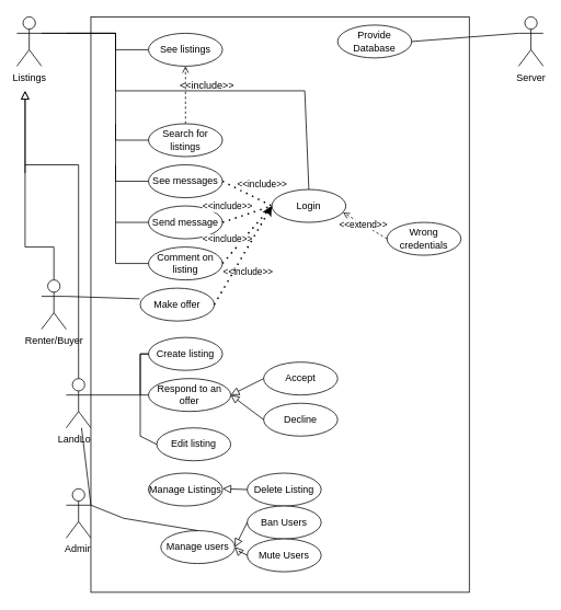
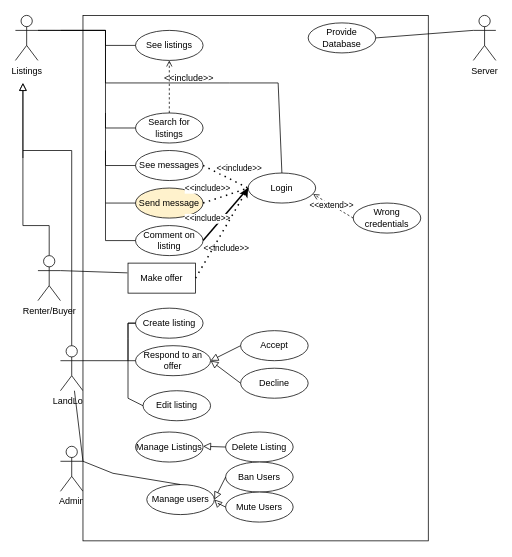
  <mxCell id="0" />
  <mxCell id="1" parent="0" />
  <mxCell id="2" value="Listings" style="shape=umlActor;verticalLabelPosition=bottom;verticalAlign=top;html=1;outlineConnect=0;" parent="1" vertex="1"><mxGeometry x="20" y="20" width="30" height="60" as="geometry" /></mxCell>
  <mxCell id="3" value="" style="endArrow=block;html=1;rounded=0;align=center;verticalAlign=bottom;endFill=0;labelBackgroundColor=none;endSize=8;exitX=0.5;exitY=0;exitDx=0;exitDy=0;exitPerimeter=0;" parent="1" source="12" edge="1"><mxGeometry relative="1" as="geometry"><mxPoint x="-20" y="210" as="sourcePoint" /><mxPoint x="30" y="110" as="targetPoint" /><Array as="points"><mxPoint x="65" y="300" /><mxPoint x="30" y="300" /><mxPoint x="30" y="210" /><mxPoint x="30" y="200" /></Array></mxGeometry></mxCell>
  <mxCell id="4" value="Admin" style="shape=umlActor;verticalLabelPosition=bottom;verticalAlign=top;html=1;outlineConnect=0;" parent="1" vertex="1"><mxGeometry x="80" y="594" width="30" height="60" as="geometry" /></mxCell>
  <mxCell id="5" value="LandLord" style="shape=umlActor;verticalLabelPosition=bottom;verticalAlign=top;html=1;outlineConnect=0;" parent="1" vertex="1"><mxGeometry x="80" y="460" width="30" height="60" as="geometry" /></mxCell>
  <mxCell id="6" value="&lt;div&gt;&lt;br&gt;&lt;/div&gt;&lt;div&gt;&lt;br&gt;&lt;/div&gt;" style="endArrow=none;html=1;rounded=0;align=center;verticalAlign=top;endFill=0;labelBackgroundColor=none;entryX=0.5;entryY=0;entryDx=0;entryDy=0;entryPerimeter=0;" parent="1" target="5" edge="1"><mxGeometry relative="1" as="geometry"><mxPoint x="30" y="200" as="sourcePoint" /><mxPoint x="220" y="200" as="targetPoint" /><Array as="points"><mxPoint x="95" y="200" /></Array></mxGeometry></mxCell>
  <mxCell id="7" value="" style="rounded=0;whiteSpace=wrap;html=1;direction=south;" parent="1" vertex="1"><mxGeometry x="110" y="20" width="460" height="700" as="geometry" /></mxCell>
  <mxCell id="8" value="See listings" style="ellipse;whiteSpace=wrap;html=1;" parent="1" vertex="1"><mxGeometry x="180" y="40" width="90" height="40" as="geometry" /></mxCell>
  <mxCell id="9" value="Login" style="ellipse;whiteSpace=wrap;html=1;" parent="1" vertex="1"><mxGeometry x="330" y="230" width="90" height="40" as="geometry" /></mxCell>
  <mxCell id="10" value="Search for listings" style="ellipse;whiteSpace=wrap;html=1;" parent="1" vertex="1"><mxGeometry x="180" y="150" width="90" height="40" as="geometry" /></mxCell>
  <mxCell id="11" value="" style="endArrow=block;html=1;rounded=0;align=center;verticalAlign=bottom;endFill=0;labelBackgroundColor=none;endSize=8;" parent="1" edge="1"><mxGeometry relative="1" as="geometry"><mxPoint x="30" y="210" as="sourcePoint" /><mxPoint x="30" y="110" as="targetPoint" /><Array as="points" /></mxGeometry></mxCell>
  <mxCell id="12" value="Renter/Buyer" style="shape=umlActor;verticalLabelPosition=bottom;verticalAlign=top;html=1;outlineConnect=0;" parent="1" vertex="1"><mxGeometry x="50" y="340" width="30" height="60" as="geometry" /></mxCell>
  <mxCell id="13" value="" style="endArrow=none;html=1;rounded=0;exitX=1;exitY=0.333;exitDx=0;exitDy=0;exitPerimeter=0;entryX=0;entryY=0.5;entryDx=0;entryDy=0;" parent="1" source="2" target="8" edge="1"><mxGeometry width="50" height="50" relative="1" as="geometry"><mxPoint x="170" y="100" as="sourcePoint" /><mxPoint x="220" y="50" as="targetPoint" /><Array as="points"><mxPoint x="80" y="40" /><mxPoint x="140" y="40" /><mxPoint x="140" y="60" /></Array></mxGeometry></mxCell>
  <mxCell id="14" value="" style="endArrow=none;html=1;rounded=0;entryX=0.5;entryY=0;entryDx=0;entryDy=0;" parent="1" target="9" edge="1"><mxGeometry width="50" height="50" relative="1" as="geometry"><mxPoint x="80" y="40" as="sourcePoint" /><mxPoint x="225" y="90" as="targetPoint" /><Array as="points"><mxPoint x="80" y="40" /><mxPoint x="140" y="40" /><mxPoint x="140" y="110" /><mxPoint x="305" y="110" /><mxPoint x="370" y="110" /></Array></mxGeometry></mxCell>
  <mxCell id="15" value="" style="endArrow=none;html=1;rounded=0;exitX=1;exitY=0.333;exitDx=0;exitDy=0;exitPerimeter=0;entryX=0;entryY=0.5;entryDx=0;entryDy=0;" parent="1" source="2" target="10" edge="1"><mxGeometry width="50" height="50" relative="1" as="geometry"><mxPoint x="60" y="100" as="sourcePoint" /><mxPoint x="235" y="150" as="targetPoint" /><Array as="points"><mxPoint x="80" y="40" /><mxPoint x="140" y="40" /><mxPoint x="140" y="70" /><mxPoint x="140" y="170" /></Array></mxGeometry></mxCell>
  <mxCell id="16" value="See messages" style="ellipse;whiteSpace=wrap;html=1;" parent="1" vertex="1"><mxGeometry x="180" y="200" width="90" height="40" as="geometry" /></mxCell>
- <mxCell id="17" value="Send message" style="ellipse;whiteSpace=wrap;html=1;" parent="1" vertex="1"><mxGeometry x="180" y="250" width="90" height="40" as="geometry" /></mxCell>
+ <mxCell id="17" value="Send message" style="ellipse;whiteSpace=wrap;html=1;fillColor=#fff2cc;" parent="1" vertex="1"><mxGeometry x="180" y="250" width="90" height="40" as="geometry" /></mxCell>
  <mxCell id="18" value="" style="endArrow=none;html=1;rounded=0;entryX=0;entryY=0.5;entryDx=0;entryDy=0;" parent="1" target="16" edge="1"><mxGeometry width="50" height="50" relative="1" as="geometry"><mxPoint x="140" y="150" as="sourcePoint" /><mxPoint x="250" y="200" as="targetPoint" /><Array as="points"><mxPoint x="140" y="220" /></Array></mxGeometry></mxCell>
  <mxCell id="19" value="" style="endArrow=none;html=1;rounded=0;entryX=0;entryY=0.5;entryDx=0;entryDy=0;" parent="1" target="17" edge="1"><mxGeometry width="50" height="50" relative="1" as="geometry"><mxPoint x="140" y="200" as="sourcePoint" /><mxPoint x="220" y="220" as="targetPoint" /><Array as="points"><mxPoint x="140" y="270" /></Array></mxGeometry></mxCell>
  <mxCell id="20" value="Create listing" style="ellipse;whiteSpace=wrap;html=1;" parent="1" vertex="1"><mxGeometry x="180" y="410" width="90" height="40" as="geometry" /></mxCell>
  <mxCell id="21" value="" style="endArrow=none;html=1;rounded=0;entryX=0;entryY=0.5;entryDx=0;entryDy=0;exitX=1;exitY=0.333;exitDx=0;exitDy=0;exitPerimeter=0;" parent="1" source="5" target="20" edge="1"><mxGeometry width="50" height="50" relative="1" as="geometry"><mxPoint x="170" y="440" as="sourcePoint" /><mxPoint x="220" y="390" as="targetPoint" /><Array as="points"><mxPoint x="170" y="480" /><mxPoint x="170" y="450" /><mxPoint x="170" y="430" /></Array></mxGeometry></mxCell>
  <mxCell id="22" value="Edit listing" style="ellipse;whiteSpace=wrap;html=1;" parent="1" vertex="1"><mxGeometry x="190" y="520" width="90" height="40" as="geometry" /></mxCell>
  <mxCell id="23" value="" style="endArrow=none;html=1;rounded=0;exitX=0;exitY=0.5;exitDx=0;exitDy=0;entryX=0;entryY=0.5;entryDx=0;entryDy=0;" parent="1" source="22" target="20" edge="1"><mxGeometry width="50" height="50" relative="1" as="geometry"><mxPoint x="170" y="530" as="sourcePoint" /><mxPoint x="170" y="480" as="targetPoint" /><Array as="points"><mxPoint x="170" y="530" /><mxPoint x="170" y="480" /><mxPoint x="170" y="450" /><mxPoint x="170" y="430" /></Array></mxGeometry></mxCell>
- <mxCell id="24" value="Make offer" style="ellipse;whiteSpace=wrap;html=1;" parent="1" vertex="1"><mxGeometry x="170" y="350" width="90" height="40" as="geometry" /></mxCell>
+ <mxCell id="24" value="Make offer" style="whiteSpace=wrap;html=1;rounded=0;" parent="1" vertex="1"><mxGeometry x="170" y="350" width="90" height="40" as="geometry" /></mxCell>
  <mxCell id="25" value="Comment on listing" style="ellipse;whiteSpace=wrap;html=1;" parent="1" vertex="1"><mxGeometry x="180" y="300" width="90" height="40" as="geometry" /></mxCell>
  <mxCell id="26" value="" style="endArrow=none;html=1;rounded=0;" parent="1" edge="1"><mxGeometry width="50" height="50" relative="1" as="geometry"><mxPoint x="140" y="270" as="sourcePoint" /><mxPoint x="180" y="320" as="targetPoint" /><Array as="points"><mxPoint x="140" y="320" /></Array></mxGeometry></mxCell>
  <mxCell id="27" value="Manage Listings" style="ellipse;whiteSpace=wrap;html=1;" parent="1" vertex="1"><mxGeometry x="180" y="575" width="90" height="40" as="geometry" /></mxCell>
  <mxCell id="28" value="Manage users" style="ellipse;whiteSpace=wrap;html=1;" parent="1" vertex="1"><mxGeometry x="195" y="645" width="90" height="40" as="geometry" /></mxCell>
  <mxCell id="29" value="" style="endArrow=none;html=1;rounded=0;exitX=1;exitY=0.333;exitDx=0;exitDy=0;exitPerimeter=0;entryX=-0.009;entryY=0.325;entryDx=0;entryDy=0;entryPerimeter=0;" parent="1" source="12" target="24" edge="1"><mxGeometry width="50" height="50" relative="1" as="geometry"><mxPoint x="120" y="450" as="sourcePoint" /><mxPoint x="170" y="400" as="targetPoint" /></mxGeometry></mxCell>
  <mxCell id="30" value="" style="endArrow=none;html=1;rounded=0;exitX=1;exitY=0.333;exitDx=0;exitDy=0;exitPerimeter=0;" parent="1" source="4" target="5" edge="1"><mxGeometry width="50" height="50" relative="1" as="geometry"><mxPoint x="170" y="620" as="sourcePoint" /><mxPoint x="220" y="570" as="targetPoint" /></mxGeometry></mxCell>
  <mxCell id="31" value="" style="endArrow=none;html=1;rounded=0;exitX=1;exitY=0.333;exitDx=0;exitDy=0;exitPerimeter=0;entryX=0.5;entryY=0;entryDx=0;entryDy=0;" parent="1" source="4" target="28" edge="1"><mxGeometry width="50" height="50" relative="1" as="geometry"><mxPoint x="170" y="620" as="sourcePoint" /><mxPoint x="220" y="570" as="targetPoint" /><Array as="points"><mxPoint x="150" y="630" /></Array></mxGeometry></mxCell>
  <mxCell id="32" value="Wrong credentials" style="ellipse;whiteSpace=wrap;html=1;" parent="1" vertex="1"><mxGeometry x="470" y="270" width="90" height="40" as="geometry" /></mxCell>
  <mxCell id="33" value="Respond to an offer" style="ellipse;whiteSpace=wrap;html=1;" parent="1" vertex="1"><mxGeometry x="180" y="460" width="100" height="40" as="geometry" /></mxCell>
  <mxCell id="34" value="" style="endArrow=none;html=1;rounded=0;entryX=0;entryY=0.5;entryDx=0;entryDy=0;" parent="1" target="33" edge="1"><mxGeometry width="50" height="50" relative="1" as="geometry"><mxPoint x="170" y="480" as="sourcePoint" /><mxPoint x="350" y="470" as="targetPoint" /></mxGeometry></mxCell>
  <mxCell id="35" value="Server" style="shape=umlActor;verticalLabelPosition=bottom;verticalAlign=top;html=1;outlineConnect=0;" parent="1" vertex="1"><mxGeometry x="630" y="20" width="30" height="60" as="geometry" /></mxCell>
  <mxCell id="36" value="Provide Database" style="ellipse;whiteSpace=wrap;html=1;" parent="1" vertex="1"><mxGeometry x="410" width="90" height="40" as="geometry" y="30" /></mxCell>
  <mxCell id="37" value="" style="endArrow=none;html=1;rounded=0;exitX=1;exitY=0.5;exitDx=0;exitDy=0;entryX=0;entryY=0.333;entryDx=0;entryDy=0;entryPerimeter=0;" parent="1" source="36" target="35" edge="1"><mxGeometry width="50" height="50" relative="1" as="geometry"><mxPoint x="620" y="130" as="sourcePoint" /><mxPoint x="670" y="80" as="targetPoint" /></mxGeometry></mxCell>
  <mxCell id="38" value="" style="endArrow=none;dashed=1;html=1;dashPattern=1 3;strokeWidth=2;rounded=0;exitX=1;exitY=0.5;exitDx=0;exitDy=0;entryX=0;entryY=0.5;entryDx=0;entryDy=0;" parent="1" source="16" target="9" edge="1"><mxGeometry width="50" height="50" relative="1" as="geometry"><mxPoint x="260" y="295" as="sourcePoint" /><mxPoint x="310" y="245" as="targetPoint" /></mxGeometry></mxCell>
  <mxCell id="39" value="&amp;lt;&amp;lt;include&amp;gt;&amp;gt;" style="edgeLabel;html=1;align=center;verticalAlign=middle;resizable=0;points=[];" parent="38" connectable="0" vertex="1"><mxGeometry x="0.255" y="-3" relative="1" as="geometry"><mxPoint x="11" y="-18" as="offset" /></mxGeometry></mxCell>
  <mxCell id="40" value="" style="endArrow=none;dashed=1;html=1;dashPattern=1 3;strokeWidth=2;rounded=0;exitX=1;exitY=0.5;exitDx=0;exitDy=0;entryX=0;entryY=0.5;entryDx=0;entryDy=0;" parent="1" target="9" edge="1"><mxGeometry width="50" height="50" relative="1" as="geometry"><mxPoint x="270" y="270" as="sourcePoint" /><mxPoint x="310" y="295" as="targetPoint" /></mxGeometry></mxCell>
- <mxCell id="41" value="" style="endArrow=none;dashed=1;html=1;dashPattern=1 3;strokeWidth=2;rounded=0;exitX=1;exitY=0.5;exitDx=0;exitDy=0;entryX=0;entryY=0.5;entryDx=0;entryDy=0;" parent="1" source="25" target="9" edge="1"><mxGeometry width="50" height="50" relative="1" as="geometry"><mxPoint x="260" y="300" as="sourcePoint" /><mxPoint x="310" y="250" as="targetPoint" /></mxGeometry></mxCell>
+ <mxCell id="41" value="" style="endArrow=none;dashed=0;html=1;dashPattern=1 3;strokeWidth=2;rounded=0;exitX=1;exitY=0.5;exitDx=0;exitDy=0;entryX=0;entryY=0.5;entryDx=0;entryDy=0;" parent="1" source="25" target="9" edge="1"><mxGeometry width="50" height="50" relative="1" as="geometry"><mxPoint x="260" y="300" as="sourcePoint" /><mxPoint x="310" y="250" as="targetPoint" /></mxGeometry></mxCell>
  <mxCell id="42" value="&amp;lt;&amp;lt;include&amp;gt;&amp;gt;" style="edgeLabel;html=1;align=center;verticalAlign=middle;resizable=0;points=[];" parent="1" connectable="0" vertex="1"><mxGeometry x="275" y="250.004" as="geometry" /></mxCell>
  <mxCell id="43" value="&amp;lt;&amp;lt;include&amp;gt;&amp;gt;" style="edgeLabel;html=1;align=center;verticalAlign=middle;resizable=0;points=[];" parent="1" connectable="0" vertex="1"><mxGeometry x="275" y="290.004" as="geometry" /></mxCell>
  <mxCell id="44" value="&amp;lt;&amp;lt;include&amp;gt;&amp;gt;" style="edgeLabel;html=1;align=center;verticalAlign=middle;resizable=0;points=[];" parent="1" connectable="0" vertex="1"><mxGeometry x="300" y="330.004" as="geometry" /></mxCell>
  <mxCell id="45" value="" style="endArrow=classic;dashed=1;html=1;dashPattern=1 3;strokeWidth=2;rounded=0;entryX=0;entryY=0.5;entryDx=0;entryDy=0;exitX=1;exitY=0.5;exitDx=0;exitDy=0;" parent="1" source="24" target="9" edge="1"><mxGeometry width="50" height="50" relative="1" as="geometry"><mxPoint x="280" y="330" as="sourcePoint" /><mxPoint x="340" y="260" as="targetPoint" /></mxGeometry></mxCell>
  <mxCell id="46" value="Accept" style="ellipse;whiteSpace=wrap;html=1;" parent="1" vertex="1"><mxGeometry x="320" y="440" width="90" height="40" as="geometry" /></mxCell>
  <mxCell id="47" value="Decline" style="ellipse;whiteSpace=wrap;html=1;" parent="1" vertex="1"><mxGeometry x="320" y="490" width="90" height="40" as="geometry" /></mxCell>
  <mxCell id="48" value="" style="endArrow=block;html=1;rounded=0;align=center;verticalAlign=bottom;endFill=0;labelBackgroundColor=none;endSize=8;entryX=1;entryY=0.5;entryDx=0;entryDy=0;" parent="1" target="33" edge="1"><mxGeometry relative="1" as="geometry"><mxPoint x="320" y="460" as="sourcePoint" /><mxPoint x="535" y="429.71" as="targetPoint" /></mxGeometry></mxCell>
  <mxCell id="49" value="" style="resizable=0;html=1;align=center;verticalAlign=top;labelBackgroundColor=none;" parent="48" connectable="0" vertex="1"><mxGeometry relative="1" as="geometry" /></mxCell>
  <mxCell id="50" value="" style="endArrow=block;html=1;rounded=0;align=center;verticalAlign=bottom;endFill=0;labelBackgroundColor=none;endSize=8;entryX=1;entryY=0.5;entryDx=0;entryDy=0;" parent="1" target="33" edge="1"><mxGeometry relative="1" as="geometry"><mxPoint x="320" y="510" as="sourcePoint" /><mxPoint x="280" y="530" as="targetPoint" /></mxGeometry></mxCell>
  <mxCell id="51" value="" style="resizable=0;html=1;align=center;verticalAlign=top;labelBackgroundColor=none;" parent="50" connectable="0" vertex="1"><mxGeometry relative="1" as="geometry" /></mxCell>
  <mxCell id="52" value="" style="endArrow=open;html=1;rounded=0;align=center;verticalAlign=bottom;dashed=1;endFill=0;labelBackgroundColor=none;entryX=0.5;entryY=1;entryDx=0;entryDy=0;exitX=0.5;exitY=0;exitDx=0;exitDy=0;" parent="1" source="10" target="8" edge="1"><mxGeometry relative="1" as="geometry"><mxPoint x="310" y="80" as="sourcePoint" /><mxPoint x="470" y="80" as="targetPoint" /></mxGeometry></mxCell>
  <mxCell id="53" value="&amp;lt;&amp;lt;include&amp;gt;&amp;gt;" style="resizable=0;html=1;align=center;verticalAlign=top;labelBackgroundColor=none;" parent="52" connectable="0" vertex="1"><mxGeometry relative="1" as="geometry"><mxPoint x="25" y="-25" as="offset" /></mxGeometry></mxCell>
  <mxCell id="54" value="" style="endArrow=open;html=1;rounded=0;align=center;verticalAlign=bottom;dashed=1;endFill=0;labelBackgroundColor=none;entryX=0.961;entryY=0.701;entryDx=0;entryDy=0;exitX=0;exitY=0.5;exitDx=0;exitDy=0;entryPerimeter=0;" parent="1" source="32" target="9" edge="1"><mxGeometry relative="1" as="geometry"><mxPoint x="460" y="300" as="sourcePoint" /><mxPoint x="410" y="260" as="targetPoint" /></mxGeometry></mxCell>
  <mxCell id="55" value="&amp;lt;&amp;lt;extend&amp;gt;&amp;gt;" style="edgeLabel;html=1;align=center;verticalAlign=middle;resizable=0;points=[];" parent="54" connectable="0" vertex="1"><mxGeometry x="0.075" relative="1" as="geometry"><mxPoint as="offset" /></mxGeometry></mxCell>
  <mxCell id="56" value="Delete Listing" style="ellipse;whiteSpace=wrap;html=1;" parent="1" vertex="1"><mxGeometry x="300" y="575" width="90" height="40" as="geometry" /></mxCell>
  <mxCell id="57" value="Ban Users" style="ellipse;whiteSpace=wrap;html=1;" parent="1" vertex="1"><mxGeometry x="300" y="615" width="90" height="40" as="geometry" /></mxCell>
  <mxCell id="58" value="Mute Users" style="ellipse;whiteSpace=wrap;html=1;" parent="1" vertex="1"><mxGeometry x="300" y="655" width="90" height="40" as="geometry" /></mxCell>
  <mxCell id="59" value="" style="endArrow=block;html=1;rounded=0;align=center;verticalAlign=bottom;endFill=0;labelBackgroundColor=none;endSize=8;entryX=1;entryY=0.5;entryDx=0;entryDy=0;exitX=0;exitY=0.5;exitDx=0;exitDy=0;" parent="1" source="56" edge="1"><mxGeometry relative="1" as="geometry"><mxPoint x="310" y="624" as="sourcePoint" /><mxPoint x="270" y="594" as="targetPoint" /></mxGeometry></mxCell>
  <mxCell id="60" value="" style="resizable=0;html=1;align=center;verticalAlign=top;labelBackgroundColor=none;" parent="59" connectable="0" vertex="1"><mxGeometry relative="1" as="geometry" /></mxCell>
  <mxCell id="61" value="" style="endArrow=block;html=1;rounded=0;align=center;verticalAlign=bottom;endFill=0;labelBackgroundColor=none;endSize=8;entryX=1;entryY=0.5;entryDx=0;entryDy=0;exitX=0;exitY=0.5;exitDx=0;exitDy=0;" parent="1" source="57" target="28" edge="1"><mxGeometry relative="1" as="geometry"><mxPoint x="310" y="605" as="sourcePoint" /><mxPoint x="280" y="604" as="targetPoint" /><Array as="points" /></mxGeometry></mxCell>
  <mxCell id="62" value="" style="resizable=0;html=1;align=center;verticalAlign=top;labelBackgroundColor=none;" parent="61" connectable="0" vertex="1"><mxGeometry relative="1" as="geometry" /></mxCell>
  <mxCell id="63" value="" style="endArrow=block;html=1;rounded=0;align=center;verticalAlign=bottom;endFill=0;labelBackgroundColor=none;endSize=8;entryX=1;entryY=0.5;entryDx=0;entryDy=0;exitX=0;exitY=0.5;exitDx=0;exitDy=0;" parent="1" source="58" target="28" edge="1"><mxGeometry relative="1" as="geometry"><mxPoint x="310" y="645" as="sourcePoint" /><mxPoint x="280" y="660" as="targetPoint" /><Array as="points"><mxPoint x="290" y="670" /></Array></mxGeometry></mxCell>
  <mxCell id="64" value="" style="resizable=0;html=1;align=center;verticalAlign=top;labelBackgroundColor=none;" parent="63" connectable="0" vertex="1"><mxGeometry relative="1" as="geometry" /></mxCell>
